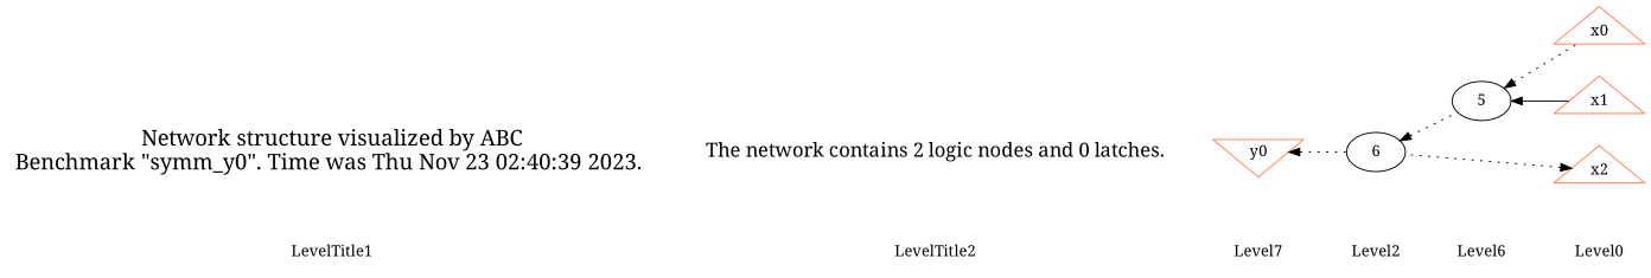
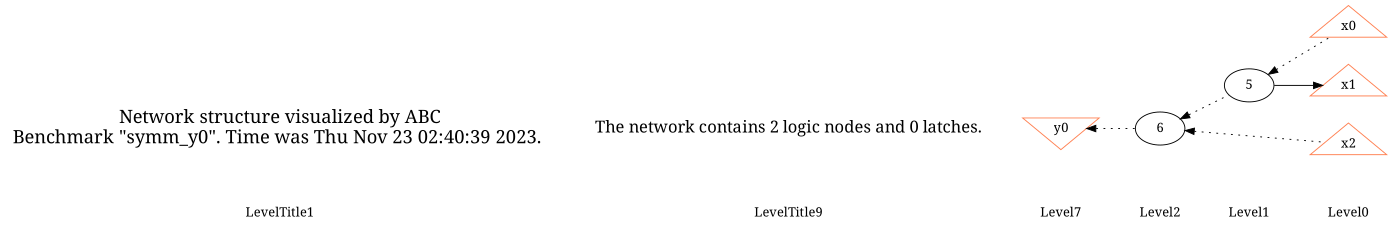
  digraph {
    fontname="Noto Serif"
    rankdir=LR
    node [fontname="Noto Serif" shape=plaintext]
    edge [dir=back fontname="Noto Serif" style=invis]
    LevelTitle1
-   LevelTitle2
+   LevelTitle2 [label=LevelTitle9]
    n3 [label=Level7]
    Level2
-   Level1 [label=Level6]
+   Level1
    Level0
    n7 [fontsize=20 label="Network structure visualized by ABC\nBenchmark \"symm_y0\". Time was Thu Nov 23 02:40:39 2023. "]
    n8 [fontsize=18 label="The network contains 2 logic nodes and 0 latches.\n"]
    n9 [color=coral fillcolor=coral label=y0 shape=invtriangle]
    n10 [label="6\n" shape=ellipse]
    n11 [label="5\n" shape=ellipse]
    n12 [color=coral fillcolor=coral label=x0 shape=triangle]
    n13 [color=coral fillcolor=coral label=x1 shape=triangle]
    n14 [color=coral fillcolor=coral label=x2 shape=triangle]
    subgraph sub_1 {
      LevelTitle1
      LevelTitle2
      n3
      Level2
      Level1
      Level0
    }
    subgraph sub_2 {
      rank=same
      LevelTitle1
      n7
    }
    subgraph sub_3 {
      rank=same
      LevelTitle2
      n8
    }
    subgraph sub_4 {
      rank=same
      n3
      n9
    }
    subgraph sub_5 {
      rank=same
      Level2
      n10
    }
    subgraph sub_6 {
      rank=same
      Level1
      n11
    }
    subgraph sub_7 {
      rank=same
      Level0
      n12
      n13
      n14
    }
    LevelTitle1 -> LevelTitle2
    LevelTitle2 -> n3
    n3 -> Level2
    Level2 -> Level1
    Level1 -> Level0
    n7 -> n8
    n8 -> n9
    n9 -> n10 [style=dotted]
    n10 -> n11 [style=dotted]
-   n14 -> n10 [style=dotted]
+   n10 -> n14 [style=dotted]
    n11 -> n12 [style=dotted]
-   n11 -> n13 [style=solid]
+   n13 -> n11 [style=solid]
  }
